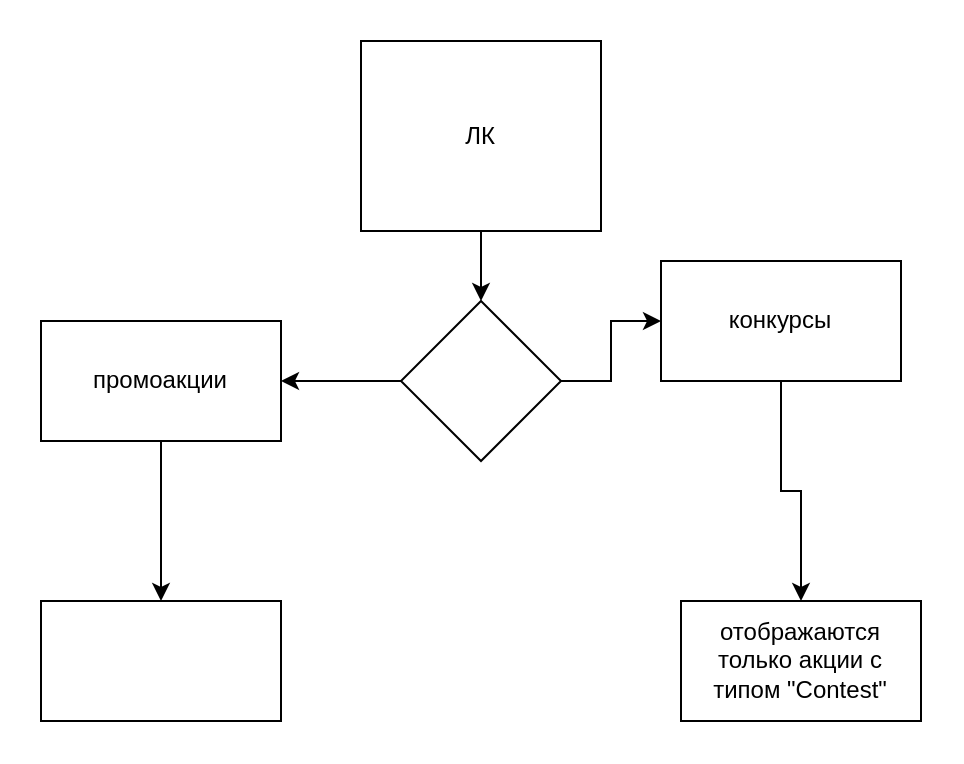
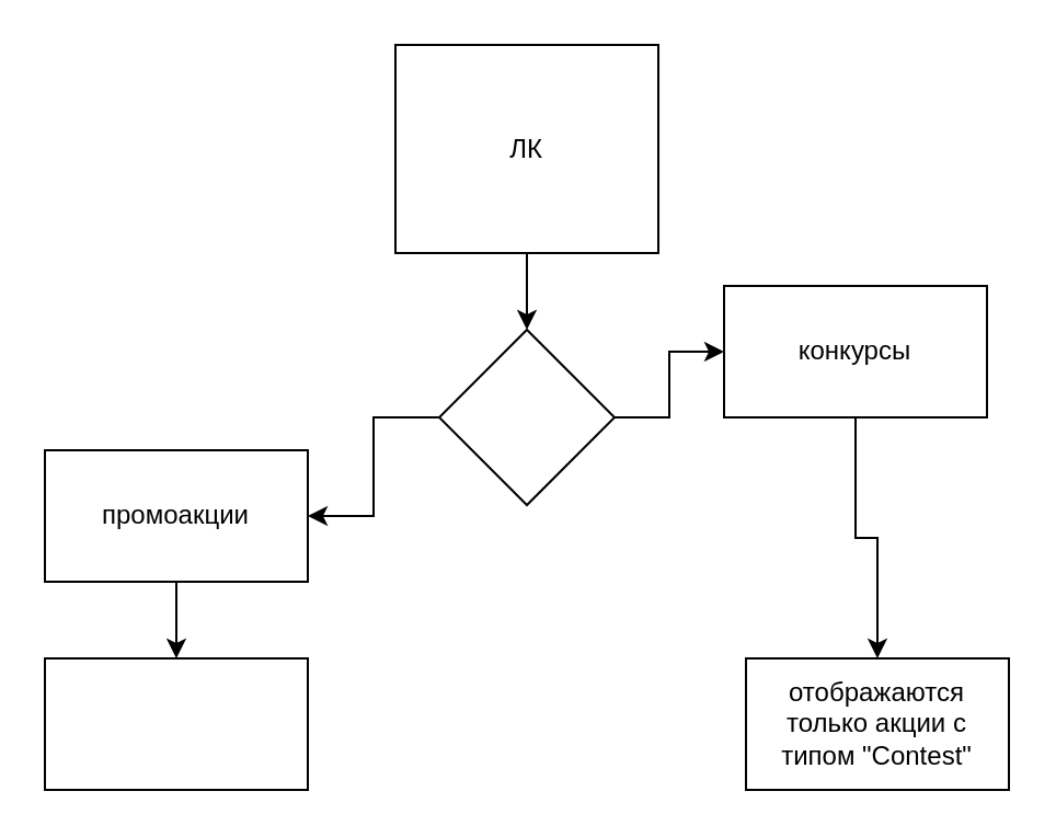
  <mxCell id="0" />
  <mxCell id="1" parent="0" />
  <mxCell id="2" value="" style="edgeStyle=orthogonalEdgeStyle;rounded=0;orthogonalLoop=1;jettySize=auto;html=1;" edge="1" parent="1" source="3" target="6"><mxGeometry relative="1" as="geometry" /></mxCell>
  <mxCell id="3" value="ЛК" style="whiteSpace=wrap;html=1;" vertex="1" parent="1"><mxGeometry x="180" y="20" width="120" height="95" as="geometry" /></mxCell>
  <mxCell id="4" value="" style="edgeStyle=orthogonalEdgeStyle;rounded=0;orthogonalLoop=1;jettySize=auto;html=1;" edge="1" parent="1" source="6" target="8"><mxGeometry relative="1" as="geometry" /></mxCell>
  <mxCell id="5" value="" style="edgeStyle=orthogonalEdgeStyle;rounded=0;orthogonalLoop=1;jettySize=auto;html=1;" edge="1" parent="1" source="6" target="10"><mxGeometry relative="1" as="geometry" /></mxCell>
  <mxCell id="6" value="" style="rhombus;whiteSpace=wrap;html=1;" vertex="1" parent="1"><mxGeometry x="200" y="150" width="80" height="80" as="geometry" /></mxCell>
  <mxCell id="7" value="" style="edgeStyle=orthogonalEdgeStyle;rounded=0;orthogonalLoop=1;jettySize=auto;html=1;" edge="1" parent="1" source="8" target="11"><mxGeometry relative="1" as="geometry" /></mxCell>
  <mxCell id="8" value="конкурсы" style="whiteSpace=wrap;html=1;" vertex="1" parent="1"><mxGeometry x="330" y="130" width="120" height="60" as="geometry" /></mxCell>
  <mxCell id="9" value="" style="edgeStyle=orthogonalEdgeStyle;rounded=0;orthogonalLoop=1;jettySize=auto;html=1;" edge="1" parent="1" source="10" target="12"><mxGeometry relative="1" as="geometry" /></mxCell>
- <mxCell id="10" value="промоакции" style="whiteSpace=wrap;html=1;" vertex="1" parent="1"><mxGeometry x="20" y="160" width="120" height="60" as="geometry" /></mxCell>
+ <mxCell id="10" value="промоакции" style="whiteSpace=wrap;html=1;" vertex="1" parent="1"><mxGeometry x="20" y="205" width="120" height="60" as="geometry" /></mxCell>
  <mxCell id="11" value="отображаются только акции с типом &quot;Contest&quot;" style="whiteSpace=wrap;html=1;" vertex="1" parent="1"><mxGeometry x="340" y="300" width="120" height="60" as="geometry" /></mxCell>
  <mxCell id="12" value="" style="whiteSpace=wrap;html=1;" vertex="1" parent="1"><mxGeometry x="20" y="300" width="120" height="60" as="geometry" /></mxCell>
